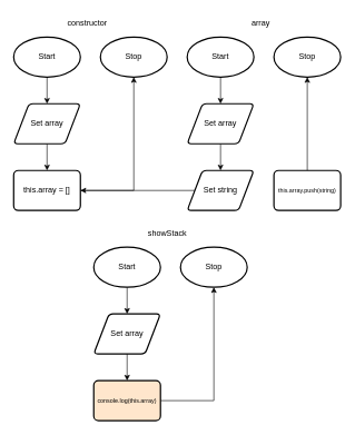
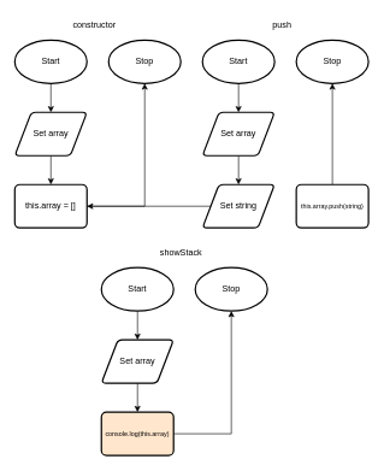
  <mxCell id="0" />
  <mxCell id="1" parent="0" />
  <mxCell id="2" style="edgeStyle=none;html=1;entryX=0.5;entryY=0;entryDx=0;entryDy=0;" parent="1" source="3" edge="1"><mxGeometry relative="1" as="geometry"><mxPoint x="70" y="155" as="targetPoint" /></mxGeometry></mxCell>
  <mxCell id="3" value="Start" style="strokeWidth=2;html=1;shape=mxgraph.flowchart.start_1;whiteSpace=wrap;" parent="1" vertex="1"><mxGeometry x="20" y="55" width="100" height="60" as="geometry" /></mxCell>
  <mxCell id="4" value="Stop" style="strokeWidth=2;html=1;shape=mxgraph.flowchart.start_1;whiteSpace=wrap;" parent="1" vertex="1"><mxGeometry x="150" y="55" width="100" height="60" as="geometry" /></mxCell>
  <mxCell id="5" style="edgeStyle=none;html=1;entryX=0.5;entryY=0;entryDx=0;entryDy=0;fontSize=12;" parent="1" edge="1"><mxGeometry relative="1" as="geometry"><mxPoint x="70" y="215" as="sourcePoint" /><mxPoint x="70" y="255" as="targetPoint" /></mxGeometry></mxCell>
  <mxCell id="6" value="Set array" style="shape=parallelogram;html=1;strokeWidth=2;perimeter=parallelogramPerimeter;whiteSpace=wrap;rounded=1;arcSize=12;size=0.23;" parent="1" vertex="1"><mxGeometry x="20" y="155" width="100" height="60" as="geometry" /></mxCell>
  <mxCell id="7" style="edgeStyle=none;html=1;entryX=0.5;entryY=1;entryDx=0;entryDy=0;entryPerimeter=0;rounded=0;" parent="1" source="8" target="4" edge="1"><mxGeometry relative="1" as="geometry"><Array as="points"><mxPoint x="200" y="285" /></Array></mxGeometry></mxCell>
  <mxCell id="8" value="this.array = []" style="rounded=1;whiteSpace=wrap;html=1;absoluteArcSize=1;arcSize=14;strokeWidth=2;" parent="1" vertex="1"><mxGeometry x="20" y="255" width="100" height="60" as="geometry" /></mxCell>
  <mxCell id="9" value="constructor" style="text;html=1;align=center;verticalAlign=middle;resizable=0;points=[];autosize=1;strokeColor=none;fillColor=none;" parent="1" vertex="1"><mxGeometry x="90" y="20" width="80" height="30" as="geometry" /></mxCell>
  <mxCell id="10" style="edgeStyle=none;html=1;entryX=0.5;entryY=0;entryDx=0;entryDy=0;" parent="1" source="11" edge="1"><mxGeometry relative="1" as="geometry"><mxPoint x="330" y="155" as="targetPoint" /></mxGeometry></mxCell>
  <mxCell id="11" value="Start" style="strokeWidth=2;html=1;shape=mxgraph.flowchart.start_1;whiteSpace=wrap;" parent="1" vertex="1"><mxGeometry x="280" y="55" width="100" height="60" as="geometry" /></mxCell>
  <mxCell id="12" value="Stop" style="strokeWidth=2;html=1;shape=mxgraph.flowchart.start_1;whiteSpace=wrap;" parent="1" vertex="1"><mxGeometry x="410" y="55" width="100" height="60" as="geometry" /></mxCell>
  <mxCell id="13" style="edgeStyle=none;html=1;entryX=0.5;entryY=0;entryDx=0;entryDy=0;fontSize=12;" parent="1" edge="1"><mxGeometry relative="1" as="geometry"><mxPoint x="330" y="215" as="sourcePoint" /><mxPoint x="330" y="255" as="targetPoint" /></mxGeometry></mxCell>
  <mxCell id="14" value="Set array" style="shape=parallelogram;html=1;strokeWidth=2;perimeter=parallelogramPerimeter;whiteSpace=wrap;rounded=1;arcSize=12;size=0.23;" parent="1" vertex="1"><mxGeometry x="280" y="155" width="100" height="60" as="geometry" /></mxCell>
  <mxCell id="15" style="edgeStyle=none;rounded=0;html=1;entryX=0.5;entryY=1;entryDx=0;entryDy=0;entryPerimeter=0;fontSize=9;" parent="1" source="16" target="12" edge="1"><mxGeometry relative="1" as="geometry" /></mxCell>
  <mxCell id="16" value="this.array.push(string)" style="rounded=1;whiteSpace=wrap;html=1;absoluteArcSize=1;arcSize=14;strokeWidth=2;fontSize=9;" parent="1" vertex="1"><mxGeometry x="410" y="255" width="100" height="60" as="geometry" /></mxCell>
- <mxCell id="17" value="array" style="text;html=1;align=center;verticalAlign=middle;resizable=0;points=[];autosize=1;strokeColor=none;fillColor=none;" parent="1" vertex="1"><mxGeometry x="365" y="20" width="50" height="30" as="geometry" /></mxCell>
+ <mxCell id="17" value="push" style="text;html=1;align=center;verticalAlign=middle;resizable=0;points=[];autosize=1;strokeColor=none;fillColor=none;" parent="1" vertex="1"><mxGeometry x="365" y="20" width="50" height="30" as="geometry" /></mxCell>
  <mxCell id="18" style="edgeStyle=none;rounded=0;html=1;" parent="1" source="19" target="8" edge="1"><mxGeometry relative="1" as="geometry" /></mxCell>
  <mxCell id="19" value="Set string" style="shape=parallelogram;html=1;strokeWidth=2;perimeter=parallelogramPerimeter;whiteSpace=wrap;rounded=1;arcSize=12;size=0.23;" parent="1" vertex="1"><mxGeometry x="280" y="255" width="100" height="60" as="geometry" /></mxCell>
  <mxCell id="20" style="edgeStyle=none;html=1;entryX=0.5;entryY=0;entryDx=0;entryDy=0;" parent="1" source="21" edge="1"><mxGeometry relative="1" as="geometry"><mxPoint x="190" y="470" as="targetPoint" /></mxGeometry></mxCell>
  <mxCell id="21" value="Start" style="strokeWidth=2;html=1;shape=mxgraph.flowchart.start_1;whiteSpace=wrap;" parent="1" vertex="1"><mxGeometry x="140" y="370" width="100" height="60" as="geometry" /></mxCell>
  <mxCell id="22" value="Stop" style="strokeWidth=2;html=1;shape=mxgraph.flowchart.start_1;whiteSpace=wrap;" parent="1" vertex="1"><mxGeometry x="270" y="370" width="100" height="60" as="geometry" /></mxCell>
  <mxCell id="23" style="edgeStyle=none;html=1;entryX=0.5;entryY=0;entryDx=0;entryDy=0;fontSize=12;" parent="1" edge="1"><mxGeometry relative="1" as="geometry"><mxPoint x="190" y="530" as="sourcePoint" /><mxPoint x="190" y="570" as="targetPoint" /></mxGeometry></mxCell>
  <mxCell id="24" value="Set array" style="shape=parallelogram;html=1;strokeWidth=2;perimeter=parallelogramPerimeter;whiteSpace=wrap;rounded=1;arcSize=12;size=0.23;" parent="1" vertex="1"><mxGeometry x="140" y="470" width="100" height="60" as="geometry" /></mxCell>
  <mxCell id="25" style="edgeStyle=none;rounded=0;html=1;entryX=0.5;entryY=1;entryDx=0;entryDy=0;entryPerimeter=0;fontSize=9;" parent="1" source="26" target="22" edge="1"><mxGeometry relative="1" as="geometry"><Array as="points"><mxPoint x="320" y="600" /></Array></mxGeometry></mxCell>
  <mxCell id="26" value="console.log(this.array)" style="rounded=1;whiteSpace=wrap;html=1;absoluteArcSize=1;arcSize=14;strokeWidth=2;fontSize=9;fillColor=#ffe6cc;" parent="1" vertex="1"><mxGeometry x="140" y="570" width="100" height="60" as="geometry" /></mxCell>
  <mxCell id="27" value="showStack" style="text;html=1;align=center;verticalAlign=middle;resizable=0;points=[];autosize=1;strokeColor=none;fillColor=none;" parent="1" vertex="1"><mxGeometry x="210" y="335" width="80" height="30" as="geometry" /></mxCell>
